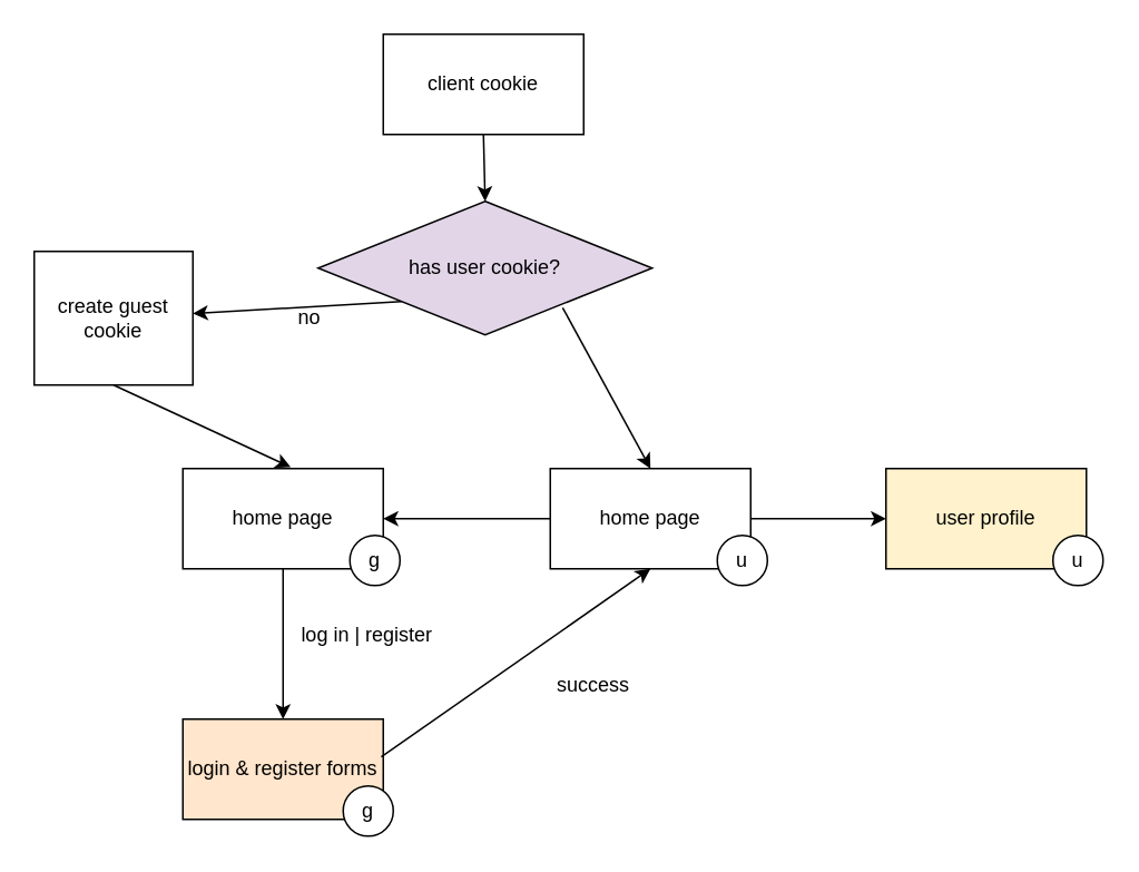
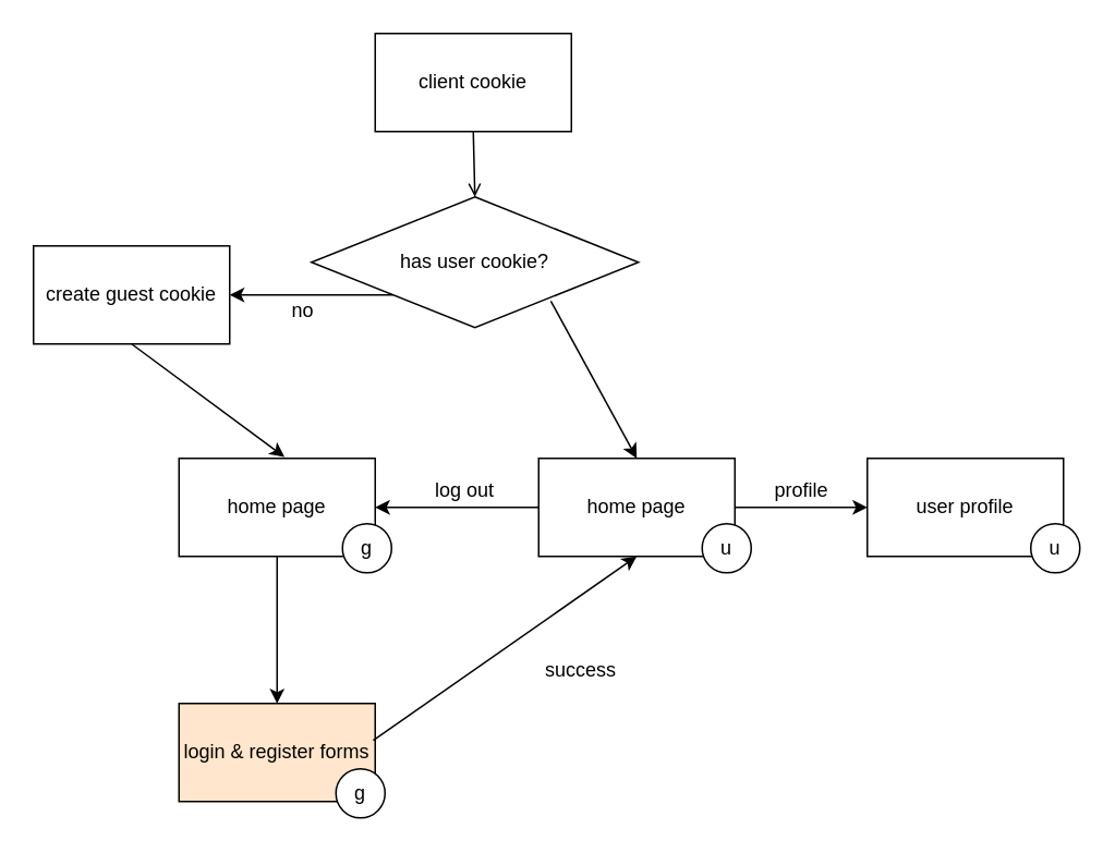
  <mxCell id="0" />
  <mxCell id="1" parent="0" />
  <mxCell id="2" value="home page" style="rounded=0;whiteSpace=wrap;html=1;" vertex="1" parent="1"><mxGeometry x="109" y="280" width="120" height="60" as="geometry" /></mxCell>
  <mxCell id="3" value="g" style="ellipse;whiteSpace=wrap;html=1;aspect=fixed;" vertex="1" parent="1"><mxGeometry x="209" y="320" width="30" height="30" as="geometry" /></mxCell>
  <mxCell id="4" value="login &amp;amp; register forms" style="rounded=0;whiteSpace=wrap;html=1;fillColor=#ffe6cc;" vertex="1" parent="1"><mxGeometry x="109" y="430" width="120" height="60" as="geometry" /></mxCell>
  <mxCell id="5" value="g" style="ellipse;whiteSpace=wrap;html=1;aspect=fixed;" vertex="1" parent="1"><mxGeometry x="205" y="470" width="30" height="30" as="geometry" /></mxCell>
  <mxCell id="6" value="home page" style="rounded=0;whiteSpace=wrap;html=1;" vertex="1" parent="1"><mxGeometry x="329" y="280" width="120" height="60" as="geometry" /></mxCell>
  <mxCell id="7" value="u" style="ellipse;whiteSpace=wrap;html=1;aspect=fixed;" vertex="1" parent="1"><mxGeometry x="429" y="320" width="30" height="30" as="geometry" /></mxCell>
  <mxCell id="8" value="" style="endArrow=classic;html=1;exitX=0;exitY=0.5;exitDx=0;exitDy=0;entryX=1;entryY=0.5;entryDx=0;entryDy=0;" edge="1" parent="1" source="6" target="2"><mxGeometry width="50" height="50" relative="1" as="geometry"><mxPoint x="260" y="460" as="sourcePoint" /><mxPoint x="310" y="410" as="targetPoint" /></mxGeometry></mxCell>
+ <mxCell id="9" value="log out" style="text;html=1;strokeColor=none;fillColor=none;align=center;verticalAlign=middle;whiteSpace=wrap;rounded=0;" vertex="1" parent="1"><mxGeometry x="263.5" y="290" width="40" height="20" as="geometry" /></mxCell>
  <mxCell id="10" value="" style="endArrow=classic;html=1;exitX=0.5;exitY=1;exitDx=0;exitDy=0;entryX=0.5;entryY=0;entryDx=0;entryDy=0;" edge="1" parent="1" source="2" target="4"><mxGeometry width="50" height="50" relative="1" as="geometry"><mxPoint x="260" y="460" as="sourcePoint" /><mxPoint x="310" y="410" as="targetPoint" /></mxGeometry></mxCell>
- <mxCell id="11" value="log in | register" style="text;html=1;strokeColor=none;fillColor=none;align=center;verticalAlign=middle;whiteSpace=wrap;rounded=0;" vertex="1" parent="1"><mxGeometry x="169" y="370" width="101" height="20" as="geometry" /></mxCell>
  <mxCell id="12" value="" style="endArrow=classic;html=1;exitX=0.99;exitY=0.376;exitDx=0;exitDy=0;exitPerimeter=0;entryX=0.5;entryY=1;entryDx=0;entryDy=0;" edge="1" parent="1" source="4" target="6"><mxGeometry width="50" height="50" relative="1" as="geometry"><mxPoint x="260" y="460" as="sourcePoint" /><mxPoint x="310" y="410" as="targetPoint" /></mxGeometry></mxCell>
  <mxCell id="13" value="success" style="text;html=1;strokeColor=none;fillColor=none;align=center;verticalAlign=middle;whiteSpace=wrap;rounded=0;" vertex="1" parent="1"><mxGeometry x="335" y="400" width="40" height="20" as="geometry" /></mxCell>
  <mxCell id="14" value="client cookie" style="rounded=0;whiteSpace=wrap;html=1;" vertex="1" parent="1"><mxGeometry x="229" y="20" width="120" height="60" as="geometry" /></mxCell>
- <mxCell id="15" value="has user cookie?" style="rhombus;whiteSpace=wrap;html=1;fillColor=#e1d5e7;" vertex="1" parent="1"><mxGeometry x="190" y="120" width="200" height="80" as="geometry" /></mxCell>
+ <mxCell id="15" value="has user cookie?" style="rhombus;whiteSpace=wrap;html=1;" vertex="1" parent="1"><mxGeometry x="190" y="120" width="200" height="80" as="geometry" /></mxCell>
  <mxCell id="16" value="" style="endArrow=classic;html=1;exitX=0.732;exitY=0.796;exitDx=0;exitDy=0;exitPerimeter=0;entryX=0.5;entryY=0;entryDx=0;entryDy=0;" edge="1" parent="1" source="15" target="6"><mxGeometry width="50" height="50" relative="1" as="geometry"><mxPoint x="280" y="240" as="sourcePoint" /><mxPoint x="330" y="190" as="targetPoint" /></mxGeometry></mxCell>
  <mxCell id="17" value="" style="endArrow=classic;html=1;exitX=0;exitY=1;exitDx=0;exitDy=0;" edge="1" parent="1" source="15" target="18"><mxGeometry width="50" height="50" relative="1" as="geometry"><mxPoint x="280" y="240" as="sourcePoint" /><mxPoint x="110" y="180" as="targetPoint" /></mxGeometry></mxCell>
- <mxCell id="18" value="create guest cookie" style="rounded=0;whiteSpace=wrap;html=1;" vertex="1" parent="1"><mxGeometry x="20" y="150" width="95" height="80" as="geometry" /></mxCell>
+ <mxCell id="18" value="create guest cookie" style="rounded=0;whiteSpace=wrap;html=1;" vertex="1" parent="1"><mxGeometry x="20" y="150" width="120" height="60" as="geometry" /></mxCell>
  <mxCell id="19" value="" style="endArrow=classic;html=1;exitX=0.5;exitY=1;exitDx=0;exitDy=0;entryX=0.538;entryY=-0.014;entryDx=0;entryDy=0;entryPerimeter=0;" edge="1" parent="1" source="18" target="2"><mxGeometry width="50" height="50" relative="1" as="geometry"><mxPoint x="280" y="240" as="sourcePoint" /><mxPoint x="330" y="190" as="targetPoint" /></mxGeometry></mxCell>
- <mxCell id="20" value="" style="endArrow=classic;html=1;exitX=0.5;exitY=1;exitDx=0;exitDy=0;entryX=0.5;entryY=0;entryDx=0;entryDy=0;" edge="1" parent="1" source="14" target="15"><mxGeometry width="50" height="50" relative="1" as="geometry"><mxPoint x="280" y="240" as="sourcePoint" /><mxPoint x="330" y="190" as="targetPoint" /></mxGeometry></mxCell>
+ <mxCell id="20" value="" style="endArrow=open;html=1;exitX=0.5;exitY=1;exitDx=0;exitDy=0;entryX=0.5;entryY=0;entryDx=0;entryDy=0;" edge="1" parent="1" source="14" target="15"><mxGeometry width="50" height="50" relative="1" as="geometry"><mxPoint x="280" y="240" as="sourcePoint" /><mxPoint x="330" y="190" as="targetPoint" /></mxGeometry></mxCell>
  <mxCell id="21" value="no" style="text;html=1;strokeColor=none;fillColor=none;align=center;verticalAlign=middle;whiteSpace=wrap;rounded=0;" vertex="1" parent="1"><mxGeometry x="165" y="180" width="40" height="20" as="geometry" /></mxCell>
  <mxCell id="22" value="" style="endArrow=classic;html=1;" edge="1" parent="1"><mxGeometry width="50" height="50" relative="1" as="geometry"><mxPoint x="449" y="310" as="sourcePoint" /><mxPoint x="530" y="310" as="targetPoint" /></mxGeometry></mxCell>
- <mxCell id="23" value="user profile" style="rounded=0;whiteSpace=wrap;html=1;fillColor=#fff2cc;" vertex="1" parent="1"><mxGeometry x="530" y="280" width="120" height="60" as="geometry" /></mxCell>
+ <mxCell id="23" value="user profile" style="rounded=0;whiteSpace=wrap;html=1;" vertex="1" parent="1"><mxGeometry x="530" y="280" width="120" height="60" as="geometry" /></mxCell>
+ <mxCell id="24" value="profile" style="text;html=1;strokeColor=none;fillColor=none;align=center;verticalAlign=middle;whiteSpace=wrap;rounded=0;" vertex="1" parent="1"><mxGeometry x="470" y="290" width="40" height="20" as="geometry" /></mxCell>
  <mxCell id="25" value="u" style="ellipse;whiteSpace=wrap;html=1;aspect=fixed;" vertex="1" parent="1"><mxGeometry x="630" y="320" width="30" height="30" as="geometry" /></mxCell>
